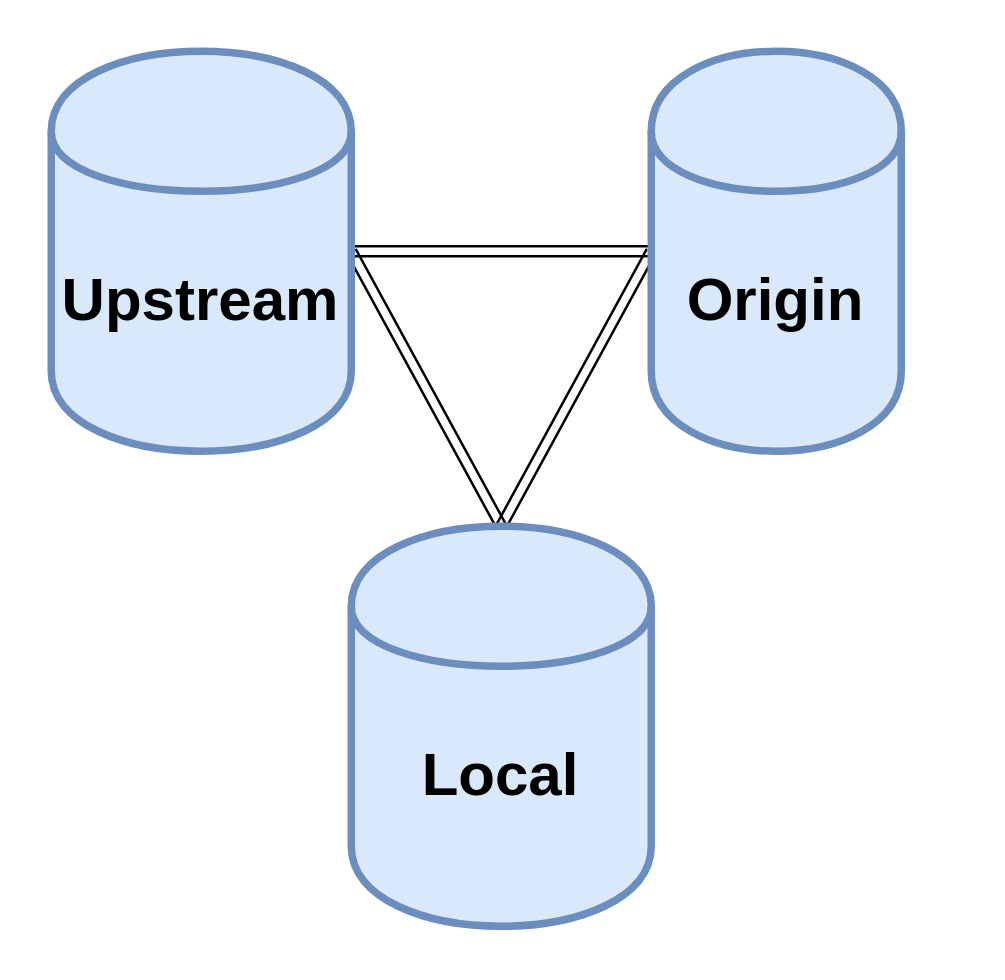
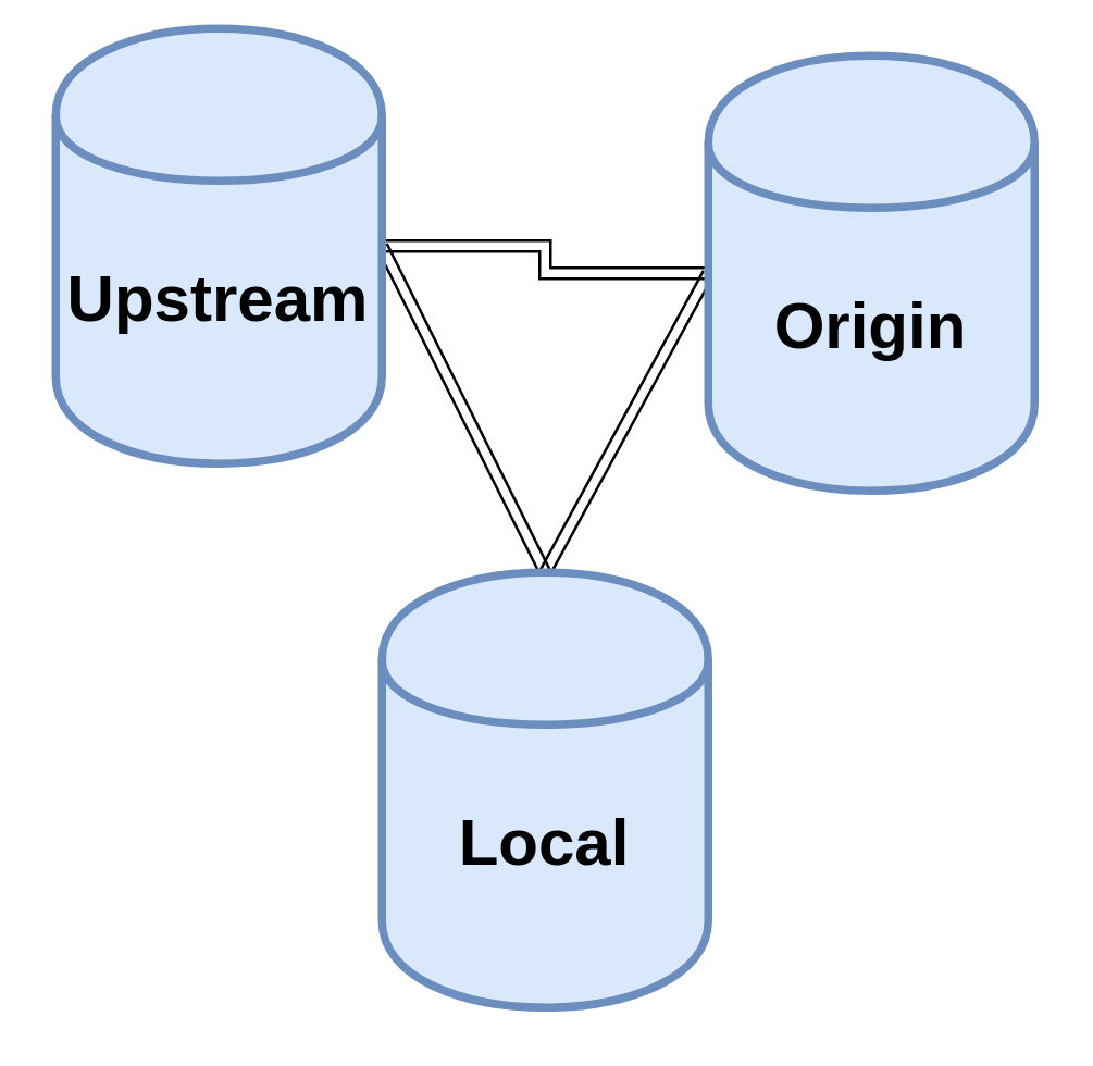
  <mxCell id="0" />
  <mxCell id="1" parent="0" />
  <mxCell id="2" style="edgeStyle=orthogonalEdgeStyle;shape=link;rounded=0;orthogonalLoop=1;jettySize=auto;html=1;exitX=1;exitY=0.5;exitDx=0;exitDy=0;entryX=0;entryY=0.5;entryDx=0;entryDy=0;" parent="1" source="4" target="6" edge="1"><mxGeometry relative="1" as="geometry" /></mxCell>
  <mxCell id="3" style="edgeStyle=none;shape=link;rounded=0;orthogonalLoop=1;jettySize=auto;html=1;exitX=1;exitY=0.5;exitDx=0;exitDy=0;entryX=0.5;entryY=0;entryDx=0;entryDy=0;" parent="1" source="4" target="7" edge="1"><mxGeometry relative="1" as="geometry" /></mxCell>
- <mxCell id="4" value="&lt;h1&gt;Upstream&lt;/h1&gt;" style="shape=cylinder;whiteSpace=wrap;html=1;boundedLbl=1;strokeWidth=3;align=center;fillColor=#dae8fc;strokeColor=#6c8ebf;" parent="1" vertex="1"><mxGeometry x="20" y="20" width="120" height="160" as="geometry" /></mxCell>
+ <mxCell id="4" value="&lt;h1&gt;Upstream&lt;/h1&gt;" style="shape=cylinder;whiteSpace=wrap;html=1;boundedLbl=1;strokeWidth=3;align=center;fillColor=#dae8fc;strokeColor=#6c8ebf;" parent="1" vertex="1"><mxGeometry x="20" y="10" width="120" height="160" as="geometry" /></mxCell>
  <mxCell id="5" style="shape=link;rounded=0;orthogonalLoop=1;jettySize=auto;html=1;exitX=0;exitY=0.5;exitDx=0;exitDy=0;entryX=0.5;entryY=0;entryDx=0;entryDy=0;" parent="1" source="6" target="7" edge="1"><mxGeometry relative="1" as="geometry" /></mxCell>
- <mxCell id="6" value="&lt;h1&gt;Origin&lt;/h1&gt;" style="shape=cylinder;whiteSpace=wrap;html=1;boundedLbl=1;strokeWidth=3;align=center;fillColor=#dae8fc;strokeColor=#6c8ebf;" parent="1" vertex="1"><mxGeometry x="260" y="20" width="100" height="160" as="geometry" /></mxCell>
+ <mxCell id="6" value="&lt;h1&gt;Origin&lt;/h1&gt;" style="shape=cylinder;whiteSpace=wrap;html=1;boundedLbl=1;strokeWidth=3;align=center;fillColor=#dae8fc;strokeColor=#6c8ebf;" parent="1" vertex="1"><mxGeometry x="260" y="20" width="120" height="160" as="geometry" /></mxCell>
  <mxCell id="7" value="&lt;h1&gt;Local&lt;/h1&gt;" style="shape=cylinder;whiteSpace=wrap;html=1;boundedLbl=1;strokeWidth=3;align=center;fillColor=#dae8fc;strokeColor=#6c8ebf;" parent="1" vertex="1"><mxGeometry x="140" y="210" width="120" height="160" as="geometry" /></mxCell>
